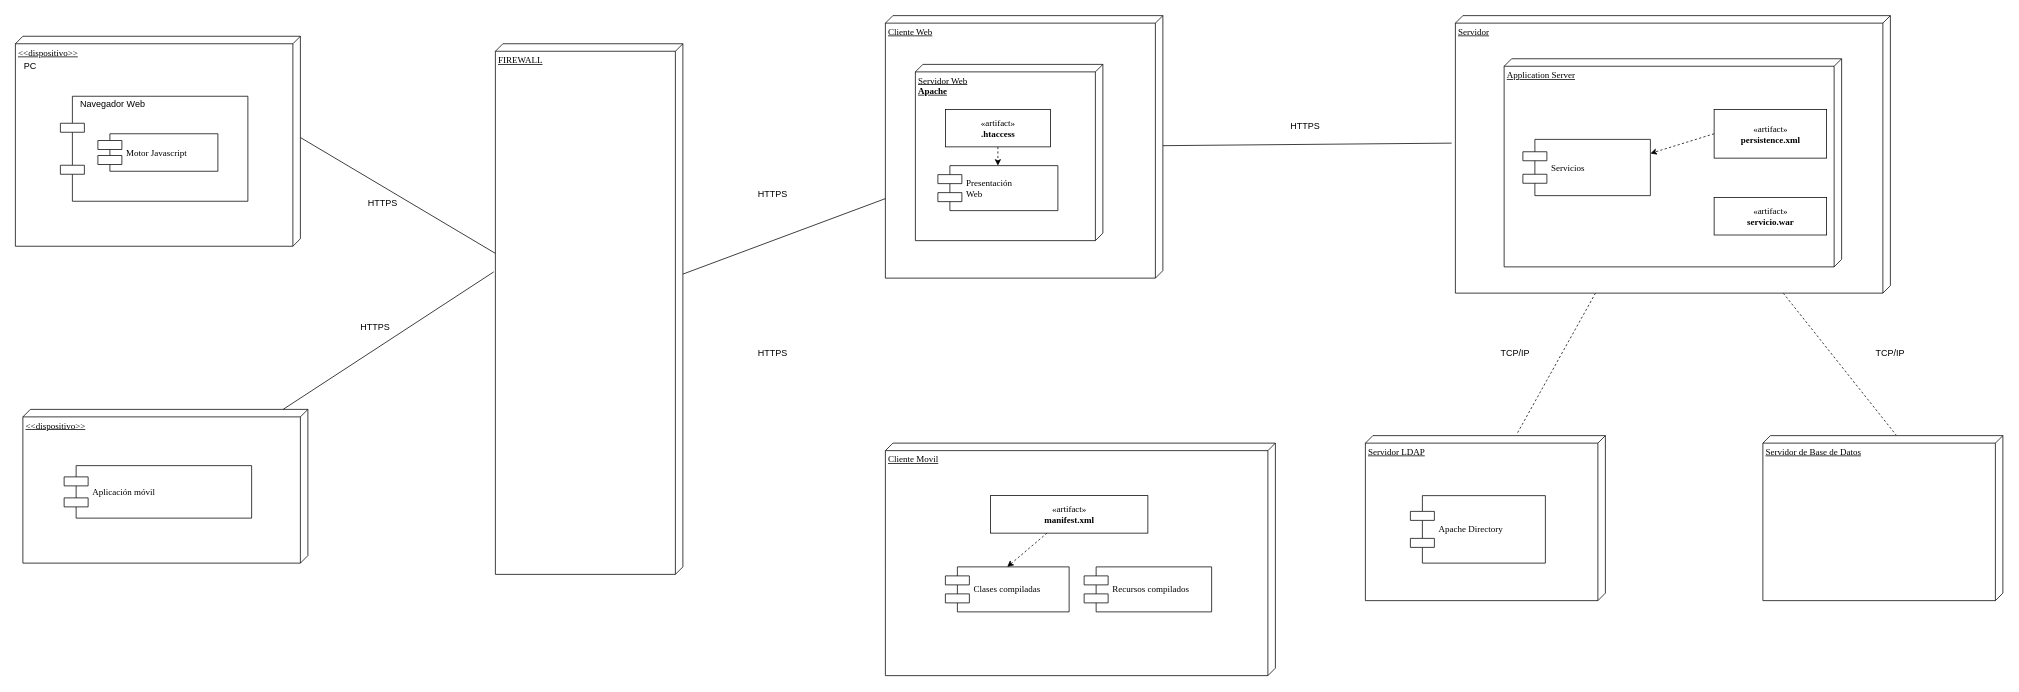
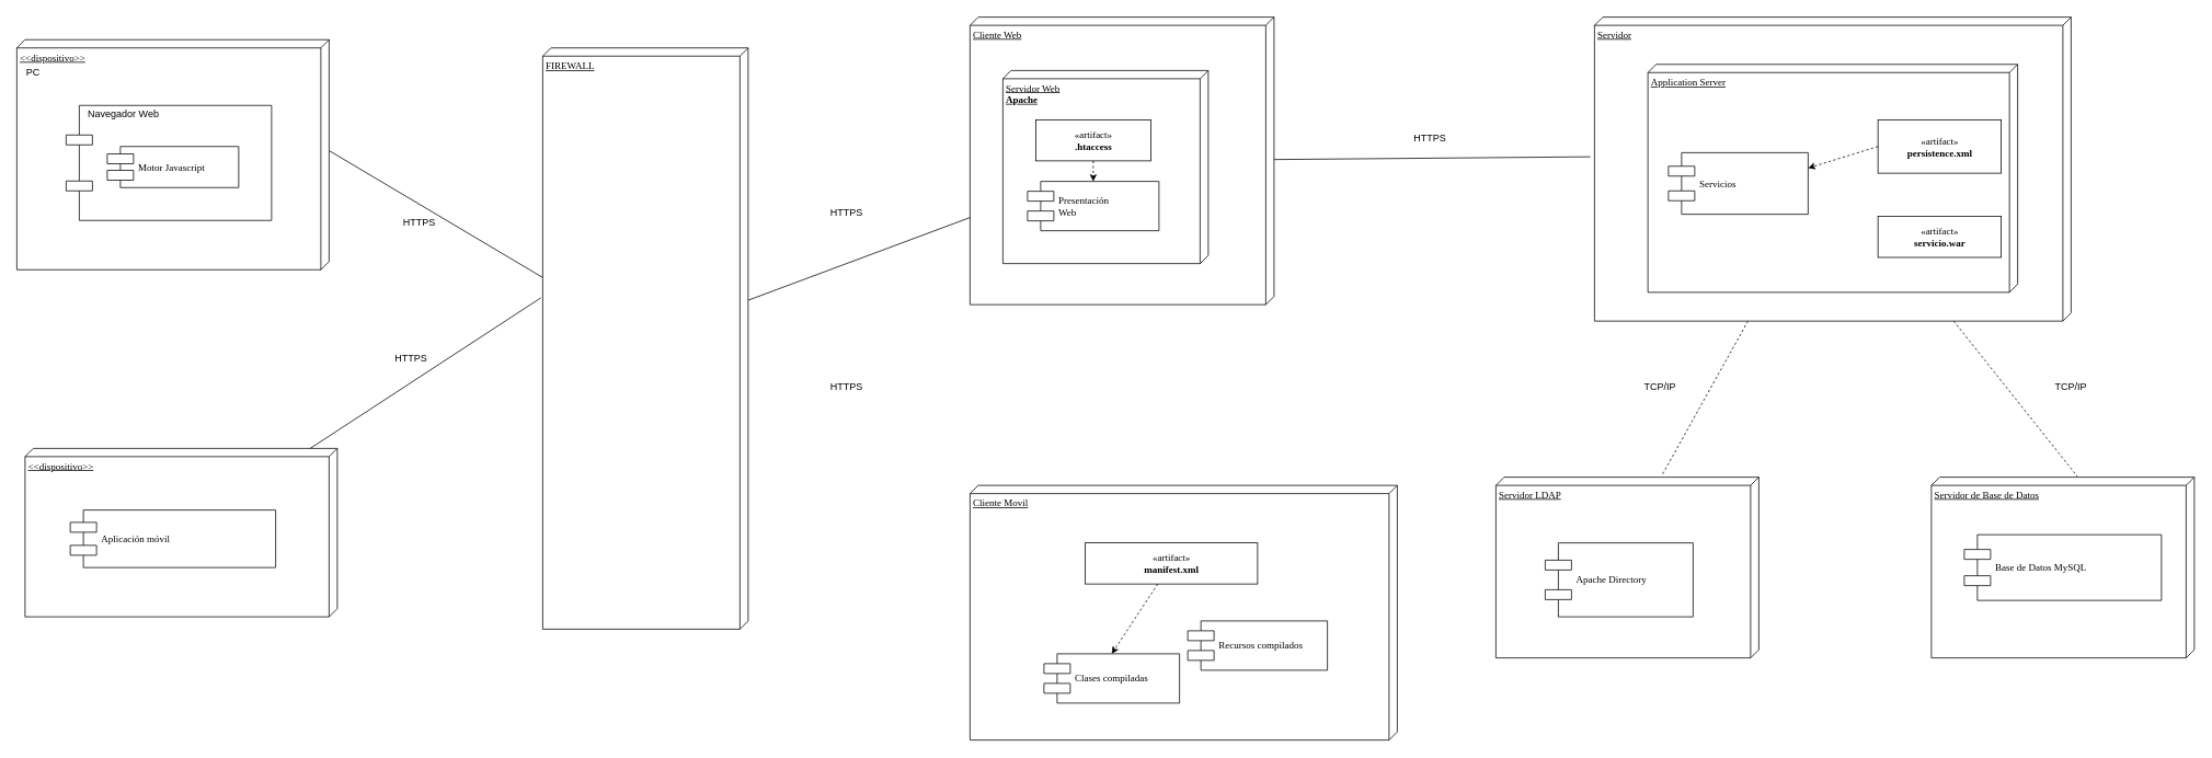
  <mxCell id="0" />
  <mxCell id="1" parent="0" />
  <mxCell id="2" style="edgeStyle=none;rounded=0;orthogonalLoop=1;jettySize=auto;html=1;endArrow=none;endFill=0;" parent="1" source="3" edge="1"><mxGeometry relative="1" as="geometry"><mxPoint x="1935" y="190" as="targetPoint" /></mxGeometry></mxCell>
  <mxCell id="3" value="Cliente Web" style="verticalAlign=top;align=left;spacingTop=8;spacingLeft=2;spacingRight=12;shape=cube;size=10;direction=south;fontStyle=4;html=1;rounded=0;shadow=0;comic=0;labelBackgroundColor=none;strokeWidth=1;fontFamily=Verdana;fontSize=12" parent="1" vertex="1"><mxGeometry x="1180" y="20" width="370" height="350" as="geometry" /></mxCell>
  <mxCell id="4" style="edgeStyle=none;rounded=0;orthogonalLoop=1;jettySize=auto;html=1;entryX=-0.009;entryY=0.369;entryDx=0;entryDy=0;entryPerimeter=0;dashed=1;endArrow=none;endFill=0;" parent="1" source="6" target="7" edge="1"><mxGeometry relative="1" as="geometry" /></mxCell>
  <mxCell id="5" style="edgeStyle=none;rounded=0;orthogonalLoop=1;jettySize=auto;html=1;entryX=-0.004;entryY=0.445;entryDx=0;entryDy=0;entryPerimeter=0;dashed=1;endArrow=none;endFill=0;" parent="1" source="6" target="9" edge="1"><mxGeometry relative="1" as="geometry" /></mxCell>
  <mxCell id="6" value="Servidor" style="verticalAlign=top;align=left;spacingTop=8;spacingLeft=2;spacingRight=12;shape=cube;size=10;direction=south;fontStyle=4;html=1;rounded=0;shadow=0;comic=0;labelBackgroundColor=none;strokeWidth=1;fontFamily=Verdana;fontSize=12" parent="1" vertex="1"><mxGeometry x="1940" y="20" width="580" height="370" as="geometry" /></mxCell>
  <mxCell id="7" value="Servidor LDAP" style="verticalAlign=top;align=left;spacingTop=8;spacingLeft=2;spacingRight=12;shape=cube;size=10;direction=south;fontStyle=4;html=1;rounded=0;shadow=0;comic=0;labelBackgroundColor=none;strokeWidth=1;fontFamily=Verdana;fontSize=12" parent="1" vertex="1"><mxGeometry x="1820" y="580" width="320" height="220" as="geometry" /></mxCell>
  <mxCell id="8" value="Apache Directory" style="shape=component;align=left;spacingLeft=36;rounded=0;shadow=0;comic=0;labelBackgroundColor=none;strokeWidth=1;fontFamily=Verdana;fontSize=12;html=1;" parent="1" vertex="1"><mxGeometry x="1880" y="660" width="180" height="90" as="geometry" /></mxCell>
  <mxCell id="9" value="Servidor de Base de Datos" style="verticalAlign=top;align=left;spacingTop=8;spacingLeft=2;spacingRight=12;shape=cube;size=10;direction=south;fontStyle=4;html=1;rounded=0;shadow=0;comic=0;labelBackgroundColor=none;strokeWidth=1;fontFamily=Verdana;fontSize=12" parent="1" vertex="1"><mxGeometry x="2350" y="580" width="320" height="220" as="geometry" /></mxCell>
+ <mxCell id="10" value="Base de Datos MySQL" style="shape=component;align=left;spacingLeft=36;rounded=0;shadow=0;comic=0;labelBackgroundColor=none;strokeWidth=1;fontFamily=Verdana;fontSize=12;html=1;" parent="1" vertex="1"><mxGeometry x="2390" y="650" width="240" height="80" as="geometry" /></mxCell>
  <mxCell id="11" style="rounded=0;orthogonalLoop=1;jettySize=auto;html=1;exitX=0;exitY=0;exitDx=135;exitDy=0;exitPerimeter=0;endArrow=none;endFill=0;" parent="1" source="12" target="35" edge="1"><mxGeometry relative="1" as="geometry" /></mxCell>
  <mxCell id="12" value="&amp;lt;&amp;lt;dispositivo&amp;gt;&amp;gt;" style="verticalAlign=top;align=left;spacingTop=8;spacingLeft=2;spacingRight=12;shape=cube;size=10;direction=south;fontStyle=4;html=1;rounded=0;shadow=0;comic=0;labelBackgroundColor=none;strokeWidth=1;fontFamily=Verdana;fontSize=12" parent="1" vertex="1"><mxGeometry x="20" y="47.5" width="380" height="280" as="geometry" /></mxCell>
  <mxCell id="13" value="" style="shape=component;align=left;spacingLeft=36;rounded=0;shadow=0;comic=0;labelBackgroundColor=none;strokeWidth=1;fontFamily=Verdana;fontSize=12;html=1;" parent="1" vertex="1"><mxGeometry x="80" y="127.5" width="250" height="140" as="geometry" /></mxCell>
  <mxCell id="14" value="Navegador Web" style="text;html=1;strokeColor=none;fillColor=none;align=center;verticalAlign=middle;whiteSpace=wrap;rounded=0;" parent="1" vertex="1"><mxGeometry x="100" y="127.5" width="100" height="20" as="geometry" /></mxCell>
  <mxCell id="15" value="Motor Javascript" style="shape=component;align=left;spacingLeft=36;rounded=0;shadow=0;comic=0;labelBackgroundColor=none;strokeWidth=1;fontFamily=Verdana;fontSize=12;html=1;" parent="1" vertex="1"><mxGeometry x="130" y="177.5" width="160" height="50" as="geometry" /></mxCell>
  <mxCell id="16" value="PC" style="text;html=1;strokeColor=none;fillColor=none;align=center;verticalAlign=middle;whiteSpace=wrap;rounded=0;" parent="1" vertex="1"><mxGeometry x="20" y="77.5" width="40" height="20" as="geometry" /></mxCell>
  <mxCell id="17" style="edgeStyle=none;rounded=0;orthogonalLoop=1;jettySize=auto;html=1;entryX=0.43;entryY=1.009;entryDx=0;entryDy=0;entryPerimeter=0;endArrow=none;endFill=0;" parent="1" source="18" target="35" edge="1"><mxGeometry relative="1" as="geometry" /></mxCell>
  <mxCell id="18" value="&amp;lt;&amp;lt;dispositivo&amp;gt;&amp;gt;" style="verticalAlign=top;align=left;spacingTop=8;spacingLeft=2;spacingRight=12;shape=cube;size=10;direction=south;fontStyle=4;html=1;rounded=0;shadow=0;comic=0;labelBackgroundColor=none;strokeWidth=1;fontFamily=Verdana;fontSize=12" parent="1" vertex="1"><mxGeometry x="30" y="545" width="380" height="205" as="geometry" /></mxCell>
  <mxCell id="19" style="edgeStyle=none;rounded=0;orthogonalLoop=1;jettySize=auto;html=1;exitX=0;exitY=0;exitDx=160;exitDy=520;exitPerimeter=0;endArrow=none;endFill=0;" parent="1" source="20" target="28" edge="1"><mxGeometry relative="1" as="geometry" /></mxCell>
  <mxCell id="20" value="Cliente Movil" style="verticalAlign=top;align=left;spacingTop=8;spacingLeft=2;spacingRight=12;shape=cube;size=10;direction=south;fontStyle=4;html=1;rounded=0;shadow=0;comic=0;labelBackgroundColor=none;strokeWidth=1;fontFamily=Verdana;fontSize=12" parent="1" vertex="1"><mxGeometry x="1180" y="590" width="520" height="310" as="geometry" /></mxCell>
  <mxCell id="21" value="HTTPS" style="text;html=1;strokeColor=none;fillColor=none;align=center;verticalAlign=middle;whiteSpace=wrap;rounded=0;" parent="1" vertex="1"><mxGeometry x="490" y="260" width="40" height="20" as="geometry" /></mxCell>
  <mxCell id="22" value="Servidor Web&lt;br&gt;&lt;b&gt;Apache&lt;/b&gt;" style="verticalAlign=top;align=left;spacingTop=8;spacingLeft=2;spacingRight=12;shape=cube;size=10;direction=south;fontStyle=4;html=1;rounded=0;shadow=0;comic=0;labelBackgroundColor=none;strokeWidth=1;fontFamily=Verdana;fontSize=12" parent="1" vertex="1"><mxGeometry x="1220" y="85" width="250" height="235" as="geometry" /></mxCell>
  <mxCell id="23" style="edgeStyle=none;rounded=0;orthogonalLoop=1;jettySize=auto;html=1;exitX=0.5;exitY=1;exitDx=0;exitDy=0;endArrow=classic;endFill=1;entryX=0.5;entryY=0;entryDx=0;entryDy=0;dashed=1;" parent="1" source="24" target="25" edge="1"><mxGeometry relative="1" as="geometry"><mxPoint x="1315" y="220" as="targetPoint" /></mxGeometry></mxCell>
  <mxCell id="24" value="«artifact»&lt;br&gt;&lt;b&gt;.htaccess&lt;/b&gt;" style="html=1;rounded=0;shadow=0;comic=0;labelBackgroundColor=none;strokeWidth=1;fontFamily=Verdana;fontSize=12;align=center;" parent="1" vertex="1"><mxGeometry x="1260" y="145" width="140" height="50" as="geometry" /></mxCell>
  <mxCell id="25" value="Presentación&lt;br&gt;Web" style="shape=component;align=left;spacingLeft=36;rounded=0;shadow=0;comic=0;labelBackgroundColor=none;strokeWidth=1;fontFamily=Verdana;fontSize=12;html=1;" parent="1" vertex="1"><mxGeometry x="1250" y="220" width="160" height="60" as="geometry" /></mxCell>
  <mxCell id="26" style="edgeStyle=none;rounded=0;orthogonalLoop=1;jettySize=auto;html=1;entryX=0.5;entryY=0;entryDx=0;entryDy=0;endArrow=classic;endFill=1;dashed=1;" parent="1" source="27" target="28" edge="1"><mxGeometry relative="1" as="geometry" /></mxCell>
  <mxCell id="27" value="«artifact»&lt;br&gt;&lt;b&gt;manifest.xml&lt;/b&gt;" style="html=1;rounded=0;shadow=0;comic=0;labelBackgroundColor=none;strokeWidth=1;fontFamily=Verdana;fontSize=12;align=center;" parent="1" vertex="1"><mxGeometry x="1320" y="660" width="210" height="50" as="geometry" /></mxCell>
- <mxCell id="28" value="Clases compiladas" style="shape=component;align=left;spacingLeft=36;rounded=0;shadow=0;comic=0;labelBackgroundColor=none;strokeWidth=1;fontFamily=Verdana;fontSize=12;html=1;" parent="1" vertex="1"><mxGeometry x="1260" y="755" width="165" height="60" as="geometry" /></mxCell>
+ <mxCell id="28" value="Clases compiladas" style="shape=component;align=left;spacingLeft=36;rounded=0;shadow=0;comic=0;labelBackgroundColor=none;strokeWidth=1;fontFamily=Verdana;fontSize=12;html=1;" parent="1" vertex="1"><mxGeometry x="1270" y="795" width="165" height="60" as="geometry" /></mxCell>
  <mxCell id="29" value="Recursos compilados" style="shape=component;align=left;spacingLeft=36;rounded=0;shadow=0;comic=0;labelBackgroundColor=none;strokeWidth=1;fontFamily=Verdana;fontSize=12;html=1;" parent="1" vertex="1"><mxGeometry x="1445" y="755" width="170" height="60" as="geometry" /></mxCell>
  <mxCell id="30" value="Aplicación móvil" style="shape=component;align=left;spacingLeft=36;rounded=0;shadow=0;comic=0;labelBackgroundColor=none;strokeWidth=1;fontFamily=Verdana;fontSize=12;html=1;" parent="1" vertex="1"><mxGeometry x="85" y="620" width="250" height="70" as="geometry" /></mxCell>
  <mxCell id="31" value="TCP/IP" style="text;html=1;strokeColor=none;fillColor=none;align=center;verticalAlign=middle;whiteSpace=wrap;rounded=0;" parent="1" vertex="1"><mxGeometry x="2000" y="460" width="40" height="20" as="geometry" /></mxCell>
  <mxCell id="32" value="TCP/IP" style="text;html=1;strokeColor=none;fillColor=none;align=center;verticalAlign=middle;whiteSpace=wrap;rounded=0;" parent="1" vertex="1"><mxGeometry x="2500" y="460" width="40" height="20" as="geometry" /></mxCell>
  <mxCell id="33" value="HTTPS" style="text;html=1;strokeColor=none;fillColor=none;align=center;verticalAlign=middle;whiteSpace=wrap;rounded=0;" parent="1" vertex="1"><mxGeometry x="1720" y="157.5" width="40" height="20" as="geometry" /></mxCell>
  <mxCell id="34" style="edgeStyle=none;rounded=0;orthogonalLoop=1;jettySize=auto;html=1;endArrow=none;endFill=0;" parent="1" source="35" target="3" edge="1"><mxGeometry relative="1" as="geometry" /></mxCell>
  <mxCell id="35" value="FIREWALL" style="verticalAlign=top;align=left;spacingTop=8;spacingLeft=2;spacingRight=12;shape=cube;size=10;direction=south;fontStyle=4;html=1;rounded=0;shadow=0;comic=0;labelBackgroundColor=none;strokeWidth=1;fontFamily=Verdana;fontSize=12" parent="1" vertex="1"><mxGeometry x="660" y="57.5" width="250" height="707.5" as="geometry" /></mxCell>
  <mxCell id="36" value="HTTPS" style="text;html=1;strokeColor=none;fillColor=none;align=center;verticalAlign=middle;whiteSpace=wrap;rounded=0;" parent="1" vertex="1"><mxGeometry x="480" y="425" width="40" height="20" as="geometry" /></mxCell>
  <mxCell id="37" value="HTTPS" style="text;html=1;strokeColor=none;fillColor=none;align=center;verticalAlign=middle;whiteSpace=wrap;rounded=0;" parent="1" vertex="1"><mxGeometry x="1010" y="460" width="40" height="20" as="geometry" /></mxCell>
  <mxCell id="38" value="HTTPS" style="text;html=1;strokeColor=none;fillColor=none;align=center;verticalAlign=middle;whiteSpace=wrap;rounded=0;" parent="1" vertex="1"><mxGeometry x="1010" y="247.5" width="40" height="20" as="geometry" /></mxCell>
  <mxCell id="39" value="Application Server" style="verticalAlign=top;align=left;spacingTop=8;spacingLeft=2;spacingRight=12;shape=cube;size=10;direction=south;fontStyle=4;html=1;rounded=0;shadow=0;comic=0;labelBackgroundColor=none;strokeWidth=1;fontFamily=Verdana;fontSize=12" parent="1" vertex="1"><mxGeometry x="2005" y="77.5" width="450" height="277.5" as="geometry" /></mxCell>
  <mxCell id="40" style="edgeStyle=none;rounded=0;orthogonalLoop=1;jettySize=auto;html=1;exitX=0;exitY=0.5;exitDx=0;exitDy=0;entryX=1;entryY=0.25;entryDx=0;entryDy=0;endArrow=classic;endFill=1;dashed=1;" parent="1" source="41" target="42" edge="1"><mxGeometry relative="1" as="geometry" /></mxCell>
  <mxCell id="41" value="«artifact»&lt;br&gt;&lt;b&gt;persistence.xml&lt;/b&gt;" style="html=1;rounded=0;shadow=0;comic=0;labelBackgroundColor=none;strokeWidth=1;fontFamily=Verdana;fontSize=12;align=center;" parent="1" vertex="1"><mxGeometry x="2285" y="145" width="150" height="65" as="geometry" /></mxCell>
  <mxCell id="42" value="Servicios" style="shape=component;align=left;spacingLeft=36;rounded=0;shadow=0;comic=0;labelBackgroundColor=none;strokeWidth=1;fontFamily=Verdana;fontSize=12;html=1;" parent="1" vertex="1"><mxGeometry x="2030" y="185" width="170" height="75" as="geometry" /></mxCell>
  <mxCell id="43" value="«artifact»&lt;br&gt;&lt;b&gt;servicio.war&lt;/b&gt;" style="html=1;rounded=0;shadow=0;comic=0;labelBackgroundColor=none;strokeWidth=1;fontFamily=Verdana;fontSize=12;align=center;" parent="1" vertex="1"><mxGeometry x="2285" y="262.5" width="150" height="50" as="geometry" /></mxCell>
